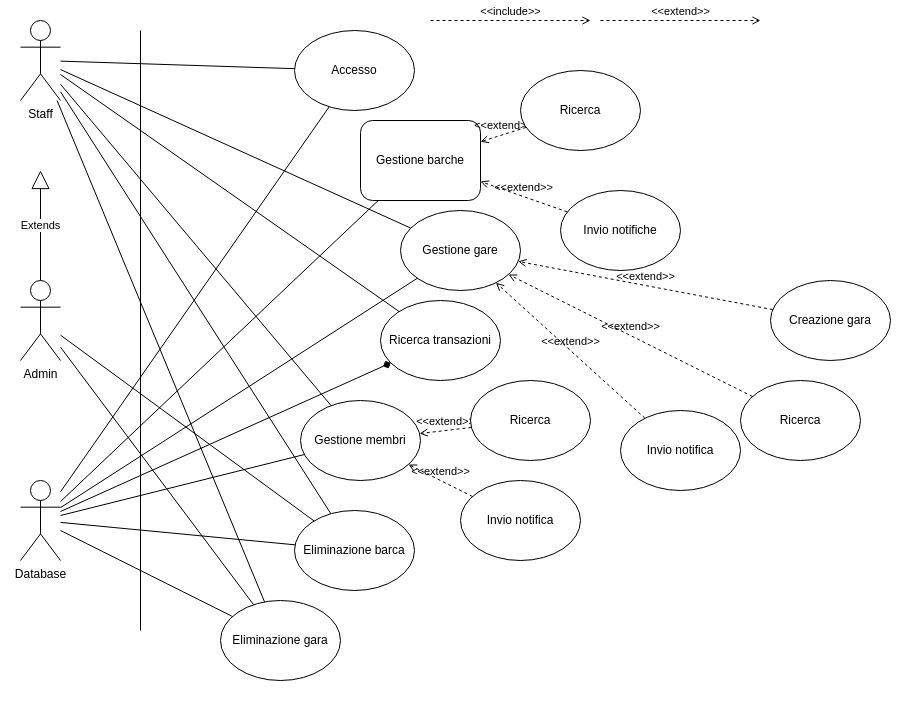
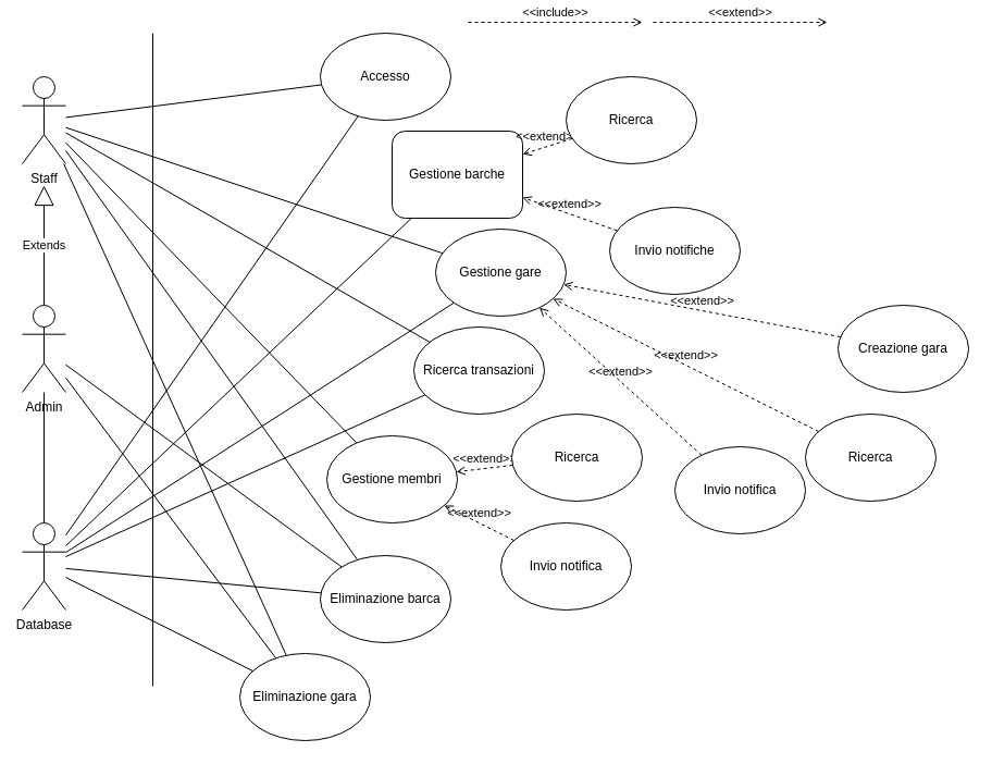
  <mxCell id="0" />
  <mxCell id="1" parent="0" />
  <mxCell id="2" value="" style="endArrow=none;html=1;rounded=0;" edge="1" parent="1"><mxGeometry width="50" height="50" relative="1" as="geometry"><mxPoint x="140" y="630" as="sourcePoint" /><mxPoint x="140" y="30" as="targetPoint" /></mxGeometry></mxCell>
- <mxCell id="3" value="Staff" style="shape=umlActor;verticalLabelPosition=bottom;verticalAlign=top;html=1;outlineConnect=0;" vertex="1" parent="1"><mxGeometry x="20" y="20" width="40" height="80" as="geometry" /></mxCell>
+ <mxCell id="3" value="Staff" style="shape=umlActor;verticalLabelPosition=bottom;verticalAlign=top;html=1;outlineConnect=0;" vertex="1" parent="1"><mxGeometry x="20" y="70" width="40" height="80" as="geometry" /></mxCell>
  <mxCell id="4" value="Database" style="shape=umlActor;verticalLabelPosition=bottom;verticalAlign=top;html=1;outlineConnect=0;" vertex="1" parent="1"><mxGeometry x="20" y="480" width="40" height="80" as="geometry" /></mxCell>
  <mxCell id="5" value="Accesso" style="ellipse;whiteSpace=wrap;html=1;" vertex="1" parent="1"><mxGeometry x="294" y="30" width="120" height="80" as="geometry" /></mxCell>
  <mxCell id="6" value="" style="endArrow=none;html=1;rounded=0;" edge="1" parent="1" source="5" target="3"><mxGeometry width="50" height="50" relative="1" as="geometry"><mxPoint x="370" y="390" as="sourcePoint" /><mxPoint x="420" y="340" as="targetPoint" /></mxGeometry></mxCell>
  <mxCell id="7" value="Admin" style="shape=umlActor;verticalLabelPosition=bottom;verticalAlign=top;html=1;outlineConnect=0;" vertex="1" parent="1"><mxGeometry x="20" y="280" width="40" height="80" as="geometry" /></mxCell>
  <mxCell id="8" value="Extends" style="endArrow=block;endSize=16;endFill=0;html=1;rounded=0;" edge="1" parent="1" source="7"><mxGeometry width="160" relative="1" as="geometry"><mxPoint x="310" y="370" as="sourcePoint" /><mxPoint x="40" y="170" as="targetPoint" /></mxGeometry></mxCell>
  <mxCell id="9" value="&amp;lt;&amp;lt;include&amp;gt;&amp;gt;" style="html=1;verticalAlign=bottom;labelBackgroundColor=none;endArrow=open;endFill=0;dashed=1;rounded=0;" edge="1" parent="1"><mxGeometry width="160" relative="1" as="geometry"><mxPoint x="430" y="20" as="sourcePoint" /><mxPoint x="590" y="20" as="targetPoint" /></mxGeometry></mxCell>
  <mxCell id="10" value="&amp;lt;&amp;lt;extend&amp;gt;&amp;gt;" style="html=1;verticalAlign=bottom;labelBackgroundColor=none;endArrow=open;endFill=0;dashed=1;rounded=0;" edge="1" parent="1"><mxGeometry width="160" relative="1" as="geometry"><mxPoint x="600" y="20" as="sourcePoint" /><mxPoint x="760" y="20" as="targetPoint" /></mxGeometry></mxCell>
  <mxCell id="11" value="Gestione barche" style="whiteSpace=wrap;html=1;rounded=1;" vertex="1" parent="1"><mxGeometry x="360" y="120" width="120" height="80" as="geometry" /></mxCell>
  <mxCell id="12" value="" style="endArrow=none;html=1;rounded=0;" edge="1" parent="1" source="4" target="11"><mxGeometry width="50" height="50" relative="1" as="geometry"><mxPoint x="370" y="390" as="sourcePoint" /><mxPoint x="420" y="340" as="targetPoint" /></mxGeometry></mxCell>
  <mxCell id="13" value="&amp;lt;&amp;lt;extend&amp;gt;&amp;gt;" style="html=1;verticalAlign=bottom;labelBackgroundColor=none;endArrow=open;endFill=0;dashed=1;rounded=0;" edge="1" parent="1" source="15" target="11"><mxGeometry width="160" relative="1" as="geometry"><mxPoint x="536" y="200" as="sourcePoint" /><mxPoint x="896" y="-40" as="targetPoint" /></mxGeometry></mxCell>
  <mxCell id="14" value="Invio notifiche" style="ellipse;whiteSpace=wrap;html=1;" vertex="1" parent="1"><mxGeometry x="560" y="190" width="120" height="80" as="geometry" /></mxCell>
  <mxCell id="15" value="Ricerca" style="ellipse;whiteSpace=wrap;html=1;" vertex="1" parent="1"><mxGeometry x="520" y="70" width="120" height="80" as="geometry" /></mxCell>
  <mxCell id="16" value="&amp;lt;&amp;lt;extend&amp;gt;&amp;gt;" style="html=1;verticalAlign=bottom;labelBackgroundColor=none;endArrow=open;endFill=0;dashed=1;rounded=0;" edge="1" parent="1" source="14" target="11"><mxGeometry width="160" relative="1" as="geometry"><mxPoint x="736" y="-40" as="sourcePoint" /><mxPoint x="896" y="-40" as="targetPoint" /></mxGeometry></mxCell>
  <mxCell id="17" value="Gestione gare" style="ellipse;whiteSpace=wrap;html=1;" vertex="1" parent="1"><mxGeometry x="400" y="210" width="120" height="80" as="geometry" /></mxCell>
  <mxCell id="18" value="" style="endArrow=none;html=1;rounded=0;" edge="1" parent="1" source="17" target="3"><mxGeometry width="50" height="50" relative="1" as="geometry"><mxPoint x="370" y="390" as="sourcePoint" /><mxPoint x="420" y="340" as="targetPoint" /></mxGeometry></mxCell>
  <mxCell id="19" value="Creazione gara" style="ellipse;whiteSpace=wrap;html=1;" vertex="1" parent="1"><mxGeometry x="770" y="280" width="120" height="80" as="geometry" /></mxCell>
  <mxCell id="20" value="Ricerca" style="ellipse;whiteSpace=wrap;html=1;" vertex="1" parent="1"><mxGeometry x="740" y="380" width="120" height="80" as="geometry" /></mxCell>
  <mxCell id="21" value="Invio notifica" style="ellipse;whiteSpace=wrap;html=1;" vertex="1" parent="1"><mxGeometry x="620" y="410" width="120" height="80" as="geometry" /></mxCell>
  <mxCell id="22" value="&amp;lt;&amp;lt;extend&amp;gt;&amp;gt;" style="html=1;verticalAlign=bottom;labelBackgroundColor=none;endArrow=open;endFill=0;dashed=1;rounded=0;" edge="1" parent="1" source="21" target="17"><mxGeometry width="160" relative="1" as="geometry"><mxPoint x="850" y="-120" as="sourcePoint" /><mxPoint x="1010" y="-120" as="targetPoint" /></mxGeometry></mxCell>
  <mxCell id="23" value="&amp;lt;&amp;lt;extend&amp;gt;&amp;gt;" style="html=1;verticalAlign=bottom;labelBackgroundColor=none;endArrow=open;endFill=0;dashed=1;rounded=0;" edge="1" parent="1" source="20" target="17"><mxGeometry width="160" relative="1" as="geometry"><mxPoint x="585.267" y="391.999" as="sourcePoint" /><mxPoint x="568.662" y="358.016" as="targetPoint" /></mxGeometry></mxCell>
  <mxCell id="24" value="&amp;lt;&amp;lt;extend&amp;gt;&amp;gt;" style="html=1;verticalAlign=bottom;labelBackgroundColor=none;endArrow=open;endFill=0;dashed=1;rounded=0;" edge="1" parent="1" source="19" target="17"><mxGeometry width="160" relative="1" as="geometry"><mxPoint x="676.334" y="362.111" as="sourcePoint" /><mxPoint x="603.666" y="337.889" as="targetPoint" /></mxGeometry></mxCell>
  <mxCell id="25" value="Ricerca transazioni" style="ellipse;whiteSpace=wrap;html=1;" vertex="1" parent="1"><mxGeometry x="380" y="300" width="120" height="80" as="geometry" /></mxCell>
  <mxCell id="26" value="" style="endArrow=none;html=1;rounded=0;" edge="1" parent="1" source="3" target="25"><mxGeometry width="50" height="50" relative="1" as="geometry"><mxPoint x="370" y="390" as="sourcePoint" /><mxPoint x="420" y="340" as="targetPoint" /></mxGeometry></mxCell>
  <mxCell id="27" value="Gestione membri" style="ellipse;whiteSpace=wrap;html=1;" vertex="1" parent="1"><mxGeometry x="300" y="400" width="120" height="80" as="geometry" /></mxCell>
  <mxCell id="28" value="" style="endArrow=none;html=1;rounded=0;" edge="1" parent="1" source="27" target="3"><mxGeometry width="50" height="50" relative="1" as="geometry"><mxPoint x="370" y="390" as="sourcePoint" /><mxPoint x="420" y="340" as="targetPoint" /></mxGeometry></mxCell>
  <mxCell id="29" value="&amp;lt;&amp;lt;extend&amp;gt;&amp;gt;" style="html=1;verticalAlign=bottom;labelBackgroundColor=none;endArrow=open;endFill=0;dashed=1;rounded=0;" edge="1" parent="1" source="30" target="27"><mxGeometry width="160" relative="1" as="geometry"><mxPoint x="516" y="490" as="sourcePoint" /><mxPoint x="836" y="-40" as="targetPoint" /></mxGeometry></mxCell>
  <mxCell id="30" value="Ricerca" style="ellipse;whiteSpace=wrap;html=1;" vertex="1" parent="1"><mxGeometry x="470" y="380" width="120" height="80" as="geometry" /></mxCell>
  <mxCell id="31" value="Invio notifica" style="ellipse;whiteSpace=wrap;html=1;" vertex="1" parent="1"><mxGeometry x="460" y="480" width="120" height="80" as="geometry" /></mxCell>
  <mxCell id="32" value="&amp;lt;&amp;lt;extend&amp;gt;&amp;gt;" style="html=1;verticalAlign=bottom;labelBackgroundColor=none;endArrow=open;endFill=0;dashed=1;rounded=0;" edge="1" parent="1" source="31" target="27"><mxGeometry width="160" relative="1" as="geometry"><mxPoint x="676" y="-40" as="sourcePoint" /><mxPoint x="836" y="-40" as="targetPoint" /></mxGeometry></mxCell>
  <mxCell id="33" value="" style="endArrow=none;html=1;rounded=0;" edge="1" parent="1" source="4" target="5"><mxGeometry width="50" height="50" relative="1" as="geometry"><mxPoint x="70" y="511.053" as="sourcePoint" /><mxPoint x="395.47" y="202.712" as="targetPoint" /></mxGeometry></mxCell>
  <mxCell id="34" value="" style="endArrow=none;html=1;rounded=0;" edge="1" parent="1" source="4" target="17"><mxGeometry width="50" height="50" relative="1" as="geometry"><mxPoint x="70" y="501.338" as="sourcePoint" /><mxPoint x="338.693" y="116.268" as="targetPoint" /></mxGeometry></mxCell>
- <mxCell id="35" value="" style="endArrow=diamond;html=1;rounded=0;" edge="1" parent="1" source="4" target="25"><mxGeometry width="50" height="50" relative="1" as="geometry"><mxPoint x="70" y="518.182" as="sourcePoint" /><mxPoint x="445.099" y="296.532" as="targetPoint" /></mxGeometry></mxCell>
- <mxCell id="36" value="" style="endArrow=none;html=1;rounded=0;" edge="1" parent="1" source="4" target="27"><mxGeometry width="50" height="50" relative="1" as="geometry"><mxPoint x="70" y="521" as="sourcePoint" /><mxPoint x="400.269" y="372.379" as="targetPoint" /></mxGeometry></mxCell>
+ <mxCell id="35" value="" style="endArrow=none;html=1;rounded=0;" edge="1" parent="1" source="4" target="25"><mxGeometry width="50" height="50" relative="1" as="geometry"><mxPoint x="70" y="518.182" as="sourcePoint" /><mxPoint x="445.099" y="296.532" as="targetPoint" /></mxGeometry></mxCell>
+ <mxCell id="36" value="" style="endArrow=none;html=1;rounded=0;" edge="1" parent="1" source="4" target="7"><mxGeometry width="50" height="50" relative="1" as="geometry"><mxPoint x="70" y="521" as="sourcePoint" /><mxPoint x="400.269" y="372.379" as="targetPoint" /></mxGeometry></mxCell>
  <mxCell id="37" value="Eliminazione barca" style="ellipse;whiteSpace=wrap;html=1;" vertex="1" parent="1"><mxGeometry x="294" y="510" width="120" height="80" as="geometry" /></mxCell>
  <mxCell id="38" value="Eliminazione gara" style="ellipse;whiteSpace=wrap;html=1;" vertex="1" parent="1"><mxGeometry x="220" y="600" width="120" height="80" as="geometry" /></mxCell>
  <mxCell id="39" value="" style="endArrow=none;html=1;rounded=0;" edge="1" parent="1" source="37" target="3"><mxGeometry width="50" height="50" relative="1" as="geometry"><mxPoint x="337.398" y="416.42" as="sourcePoint" /><mxPoint x="70" y="140.625" as="targetPoint" /></mxGeometry></mxCell>
  <mxCell id="40" value="" style="endArrow=none;html=1;rounded=0;" edge="1" parent="1" source="38" target="3"><mxGeometry width="50" height="50" relative="1" as="geometry"><mxPoint x="338.173" y="523.895" as="sourcePoint" /><mxPoint x="70" y="148.025" as="targetPoint" /></mxGeometry></mxCell>
  <mxCell id="41" value="" style="endArrow=none;html=1;rounded=0;" edge="1" parent="1" source="4" target="37"><mxGeometry width="50" height="50" relative="1" as="geometry"><mxPoint x="70" y="525" as="sourcePoint" /><mxPoint x="313.82" y="464.045" as="targetPoint" /></mxGeometry></mxCell>
  <mxCell id="42" value="" style="endArrow=none;html=1;rounded=0;" edge="1" parent="1" source="4" target="38"><mxGeometry width="50" height="50" relative="1" as="geometry"><mxPoint x="70" y="531.911" as="sourcePoint" /><mxPoint x="304.607" y="554.325" as="targetPoint" /></mxGeometry></mxCell>
  <mxCell id="43" value="" style="endArrow=none;html=1;rounded=0;" edge="1" parent="1" source="37" target="7"><mxGeometry width="50" height="50" relative="1" as="geometry"><mxPoint x="370" y="390" as="sourcePoint" /><mxPoint x="420" y="340" as="targetPoint" /></mxGeometry></mxCell>
  <mxCell id="44" value="" style="endArrow=none;html=1;rounded=0;" edge="1" parent="1" source="38" target="7"><mxGeometry width="50" height="50" relative="1" as="geometry"><mxPoint x="323.578" y="530.44" as="sourcePoint" /><mxPoint x="70" y="344.65" as="targetPoint" /></mxGeometry></mxCell>
